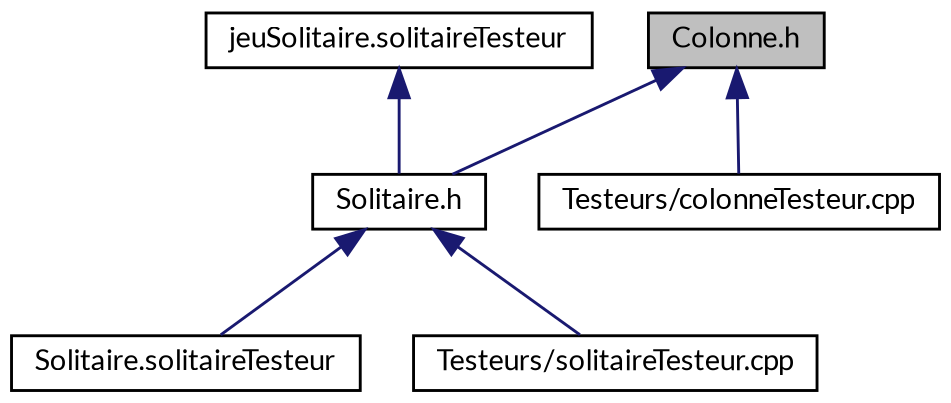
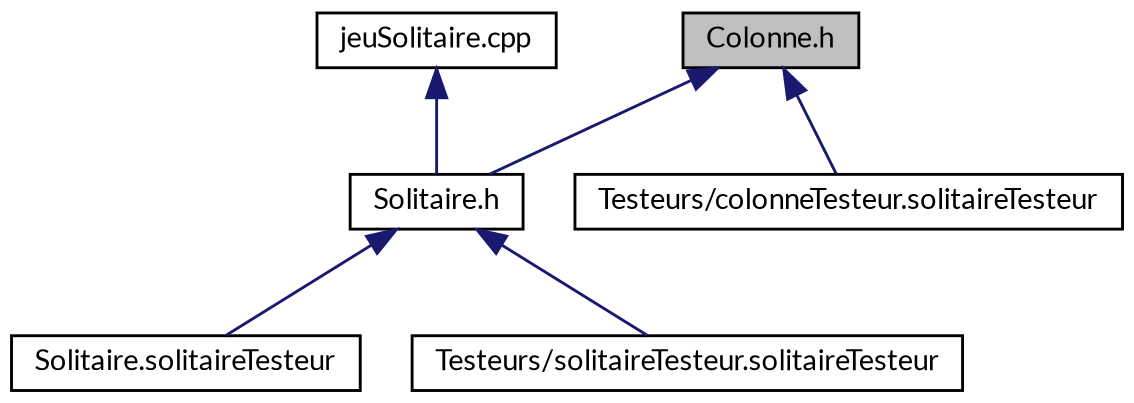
  digraph {
    fontname=Lato
    node [color=black fillcolor=white fontname=Lato fontsize=10 shape=record style=filled]
    edge [color=midnightblue dir=back fontname=Lato fontsize=10 labelfontname=FreeSans labelfontsize=10 style=solid]
    n1 [fillcolor=grey75 fontcolor=black height=0.2 label="Colonne.h" width=0.4]
    n2 [height=0.2 label="Solitaire.h" width=0.4]
-   n3 [height=0.2 label="Testeurs/colonneTesteur.cpp" width=0.4]
+   n3 [height=0.2 label="Testeurs/colonneTesteur.solitaireTesteur" width=0.4]
    n4 [height=0.2 label="Solitaire.solitaireTesteur" width=0.4]
-   n5 [height=0.2 label="Testeurs/solitaireTesteur.cpp" width=0.4]
-   n6 [height=0.2 label="jeuSolitaire.solitaireTesteur" width=0.4]
+   n5 [height=0.2 label="Testeurs/solitaireTesteur.solitaireTesteur" width=0.4]
+   n6 [height=0.2 label="jeuSolitaire.cpp" width=0.4]
    n1 -> n2
    n1 -> n3
    n2 -> n4
    n2 -> n5
    n6 -> n2
  }
